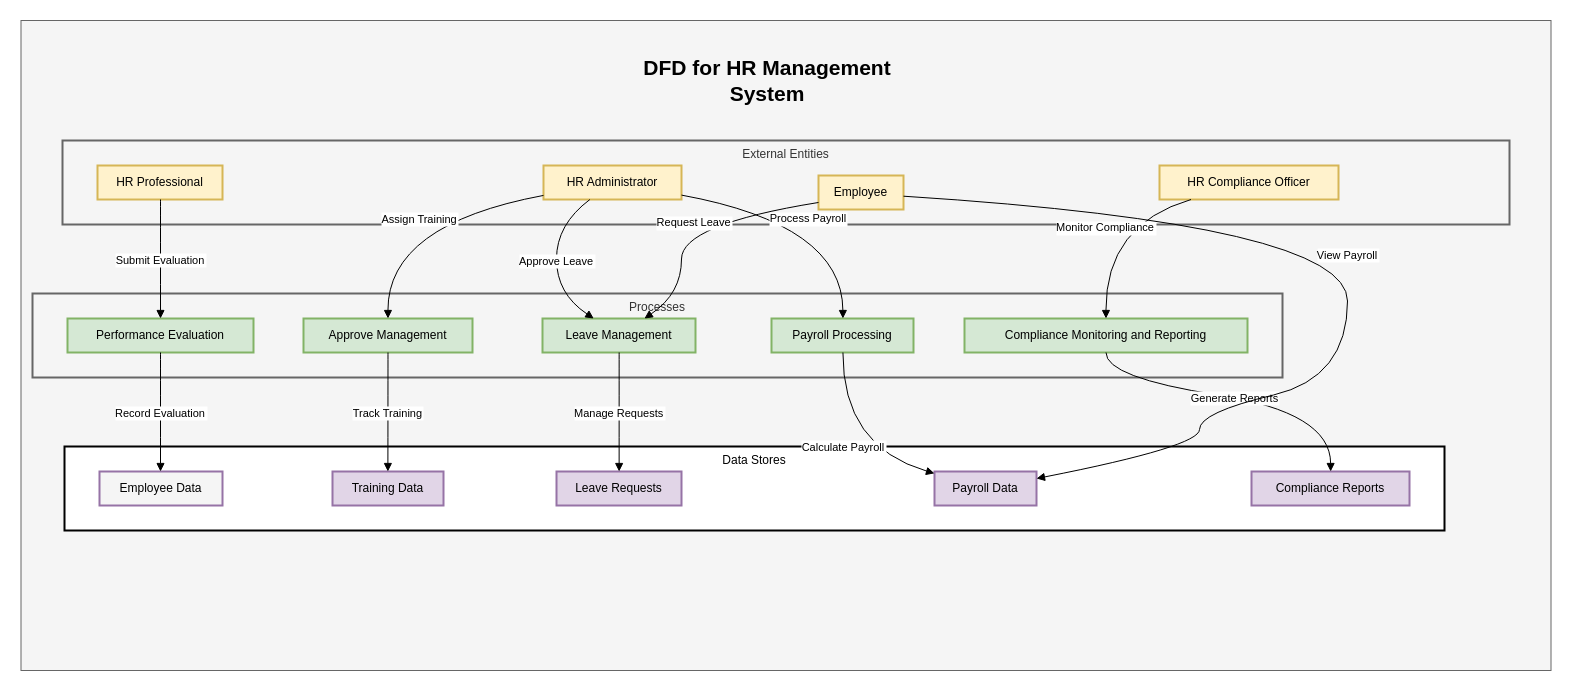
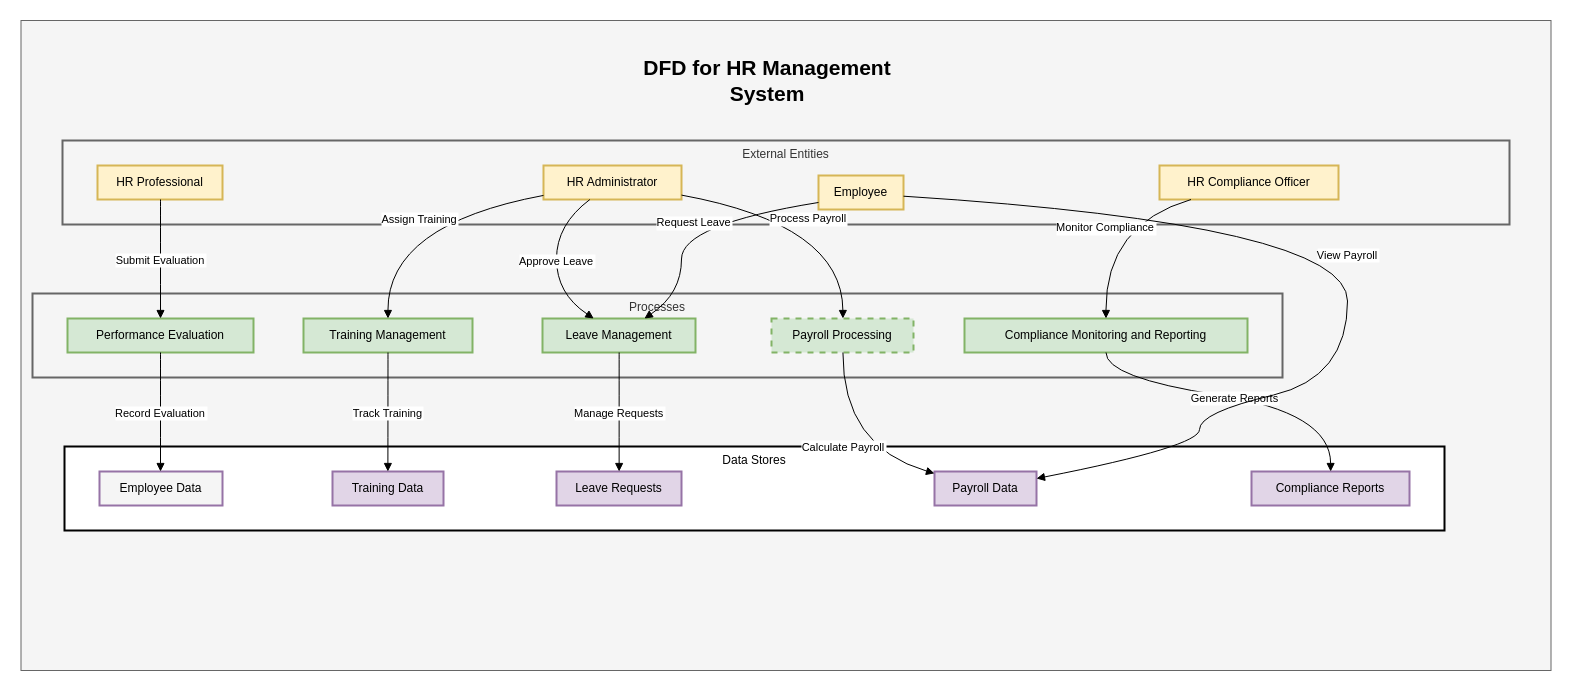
  <mxCell id="0" />
  <mxCell id="1" parent="0" />
  <mxCell id="2" value="" style="rounded=0;whiteSpace=wrap;html=1;fillColor=#f5f5f5;fontColor=#333333;strokeColor=#666666;" parent="1" vertex="1"><mxGeometry x="20.5" y="20" width="1530" height="650" as="geometry" /></mxCell>
  <mxCell id="3" value="Data Stores" style="whiteSpace=wrap;strokeWidth=2;verticalAlign=top;" parent="1" vertex="1"><mxGeometry x="64" y="446" width="1380" height="84" as="geometry" /></mxCell>
  <mxCell id="4" value="Employee Data" style="whiteSpace=wrap;strokeWidth=2;fillColor=#f5f5f5;strokeColor=#9673a6;" parent="1" vertex="1"><mxGeometry x="99" y="471" width="123" height="34" as="geometry" /></mxCell>
  <mxCell id="5" value="Training Data" style="whiteSpace=wrap;strokeWidth=2;fillColor=#e1d5e7;strokeColor=#9673a6;" parent="1" vertex="1"><mxGeometry x="332" y="471" width="111" height="34" as="geometry" /></mxCell>
  <mxCell id="6" value="Leave Requests" style="whiteSpace=wrap;strokeWidth=2;fillColor=#e1d5e7;strokeColor=#9673a6;" parent="1" vertex="1"><mxGeometry x="556" y="471" width="125" height="34" as="geometry" /></mxCell>
  <mxCell id="7" value="Payroll Data" style="whiteSpace=wrap;strokeWidth=2;fillColor=#e1d5e7;strokeColor=#9673a6;" parent="1" vertex="1"><mxGeometry x="934" y="471" width="102" height="34" as="geometry" /></mxCell>
  <mxCell id="8" value="Compliance Reports" style="whiteSpace=wrap;strokeWidth=2;fillColor=#e1d5e7;strokeColor=#9673a6;" parent="1" vertex="1"><mxGeometry x="1251" y="471" width="158" height="34" as="geometry" /></mxCell>
  <mxCell id="9" value="Processes" style="whiteSpace=wrap;strokeWidth=2;verticalAlign=top;fillColor=#f5f5f5;fontColor=#333333;strokeColor=#666666;" parent="1" vertex="1"><mxGeometry x="32" y="293" width="1250" height="84" as="geometry" /></mxCell>
  <mxCell id="10" value="Performance Evaluation" style="whiteSpace=wrap;strokeWidth=2;fillColor=#d5e8d4;strokeColor=#82b366;" parent="1" vertex="1"><mxGeometry x="67" y="318" width="186" height="34" as="geometry" /></mxCell>
- <mxCell id="11" value="Approve Management" style="whiteSpace=wrap;strokeWidth=2;fillColor=#d5e8d4;strokeColor=#82b366;" parent="1" vertex="1"><mxGeometry x="303" y="318" width="169" height="34" as="geometry" /></mxCell>
+ <mxCell id="11" value="Training Management" style="whiteSpace=wrap;strokeWidth=2;fillColor=#d5e8d4;strokeColor=#82b366;" parent="1" vertex="1"><mxGeometry x="303" y="318" width="169" height="34" as="geometry" /></mxCell>
  <mxCell id="12" value="Leave Management" style="whiteSpace=wrap;strokeWidth=2;fillColor=#d5e8d4;strokeColor=#82b366;" parent="1" vertex="1"><mxGeometry x="542" y="318" width="153" height="34" as="geometry" /></mxCell>
- <mxCell id="13" value="Payroll Processing" style="whiteSpace=wrap;strokeWidth=2;fillColor=#d5e8d4;strokeColor=#82b366;" parent="1" vertex="1"><mxGeometry x="771" y="318" width="142" height="34" as="geometry" /></mxCell>
+ <mxCell id="13" value="Payroll Processing" style="whiteSpace=wrap;strokeWidth=2;fillColor=#d5e8d4;strokeColor=#82b366;dashed=1;" parent="1" vertex="1"><mxGeometry x="771" y="318" width="142" height="34" as="geometry" /></mxCell>
  <mxCell id="14" value="Compliance Monitoring and Reporting" style="whiteSpace=wrap;strokeWidth=2;fillColor=#d5e8d4;strokeColor=#82b366;" parent="1" vertex="1"><mxGeometry x="964" y="318" width="283" height="34" as="geometry" /></mxCell>
  <mxCell id="15" value="External Entities" style="whiteSpace=wrap;strokeWidth=2;verticalAlign=top;fillColor=#f5f5f5;fontColor=#333333;strokeColor=#666666;" parent="1" vertex="1"><mxGeometry x="62" y="140" width="1447" height="84" as="geometry" /></mxCell>
  <mxCell id="16" value="HR Professional" style="whiteSpace=wrap;strokeWidth=2;fillColor=#fff2cc;strokeColor=#d6b656;" parent="1" vertex="1"><mxGeometry x="97" y="165" width="125" height="34" as="geometry" /></mxCell>
  <mxCell id="17" value="HR Administrator" style="whiteSpace=wrap;strokeWidth=2;fillColor=#fff2cc;strokeColor=#d6b656;" parent="1" vertex="1"><mxGeometry x="543" y="165" width="138" height="34" as="geometry" /></mxCell>
  <mxCell id="18" value="HR Compliance Officer" style="whiteSpace=wrap;strokeWidth=2;fillColor=#fff2cc;strokeColor=#d6b656;" parent="1" vertex="1"><mxGeometry x="1159" y="165" width="179" height="34" as="geometry" /></mxCell>
  <mxCell id="19" value="Employee" style="whiteSpace=wrap;strokeWidth=2;fillColor=#fff2cc;strokeColor=#d6b656;" parent="1" vertex="1"><mxGeometry x="818" y="175" width="85" height="34" as="geometry" /></mxCell>
  <mxCell id="20" value="Submit Evaluation" style="curved=1;startArrow=none;endArrow=block;exitX=0.504;exitY=1;entryX=0.5;entryY=0;rounded=0;" parent="1" source="16" target="10" edge="1"><mxGeometry relative="1" as="geometry"><Array as="points" /></mxGeometry></mxCell>
  <mxCell id="21" value="Assign Training" style="curved=1;startArrow=none;endArrow=block;exitX=0.001;exitY=0.879;entryX=0.5;entryY=0;rounded=0;" parent="1" source="17" target="11" edge="1"><mxGeometry relative="1" as="geometry"><Array as="points"><mxPoint x="387" y="224" /></Array></mxGeometry></mxCell>
  <mxCell id="22" value="Approve Leave" style="curved=1;startArrow=none;endArrow=block;exitX=0.336;exitY=1;entryX=0.335;entryY=0;rounded=0;" parent="1" source="17" target="12" edge="1"><mxGeometry relative="1" as="geometry"><Array as="points"><mxPoint x="556" y="224" /><mxPoint x="556" y="293" /></Array></mxGeometry></mxCell>
  <mxCell id="23" value="Process Payroll" style="curved=1;startArrow=none;endArrow=block;exitX=0.998;exitY=0.869;entryX=0.503;entryY=0;rounded=0;" parent="1" source="17" target="13" edge="1"><mxGeometry relative="1" as="geometry"><Array as="points"><mxPoint x="842" y="224" /></Array></mxGeometry></mxCell>
  <mxCell id="24" value="Monitor Compliance" style="curved=1;startArrow=none;endArrow=block;exitX=0.176;exitY=1;entryX=0.5;entryY=0;rounded=0;" parent="1" source="18" target="14" edge="1"><mxGeometry relative="1" as="geometry"><Array as="points"><mxPoint x="1105" y="224" /></Array></mxGeometry></mxCell>
  <mxCell id="25" value="Record Evaluation" style="curved=1;startArrow=none;endArrow=block;exitX=0.5;exitY=1;entryX=0.496;entryY=0;rounded=0;" parent="1" source="10" target="4" edge="1"><mxGeometry relative="1" as="geometry"><Array as="points" /></mxGeometry></mxCell>
  <mxCell id="26" value="Track Training" style="curved=1;startArrow=none;endArrow=block;exitX=0.5;exitY=1;entryX=0.499;entryY=0;rounded=0;" parent="1" source="11" target="5" edge="1"><mxGeometry relative="1" as="geometry"><Array as="points" /></mxGeometry></mxCell>
  <mxCell id="27" value="Manage Requests" style="curved=1;startArrow=none;endArrow=block;exitX=0.501;exitY=1;entryX=0.501;entryY=0;rounded=0;" parent="1" source="12" target="6" edge="1"><mxGeometry relative="1" as="geometry"><Array as="points" /></mxGeometry></mxCell>
  <mxCell id="28" value="Calculate Payroll" style="curved=1;startArrow=none;endArrow=block;exitX=0.503;exitY=1;entryX=0.004;entryY=0.059;rounded=0;" parent="1" source="13" target="7" edge="1"><mxGeometry relative="1" as="geometry"><Array as="points"><mxPoint x="842" y="446" /></Array></mxGeometry></mxCell>
  <mxCell id="29" value="Generate Reports" style="curved=1;startArrow=none;endArrow=block;exitX=0.5;exitY=1;entryX=0.501;entryY=0;rounded=0;" parent="1" source="14" target="8" edge="1"><mxGeometry relative="1" as="geometry"><Array as="points"><mxPoint x="1105" y="377" /><mxPoint x="1330" y="412" /></Array></mxGeometry></mxCell>
  <mxCell id="30" value="Request Leave" style="curved=1;startArrow=none;endArrow=block;exitX=0.002;exitY=0.792;entryX=0.666;entryY=0;rounded=0;" parent="1" source="19" target="12" edge="1"><mxGeometry relative="1" as="geometry"><Array as="points"><mxPoint x="681" y="224" /><mxPoint x="681" y="293" /></Array></mxGeometry></mxCell>
  <mxCell id="31" value="View Payroll" style="curved=1;startArrow=none;endArrow=block;exitX=0.998;exitY=0.608;entryX=1.005;entryY=0.204;rounded=0;" parent="1" source="19" target="7" edge="1"><mxGeometry relative="1" as="geometry"><Array as="points"><mxPoint x="1347" y="224" /><mxPoint x="1347" y="377" /><mxPoint x="1199" y="412" /><mxPoint x="1199" y="446" /></Array></mxGeometry></mxCell>
  <mxCell id="32" value="&lt;b&gt;&lt;font style=&quot;font-size: 21px;&quot;&gt;DFD for HR Management System&lt;/font&gt;&lt;/b&gt;" style="text;html=1;align=center;verticalAlign=middle;whiteSpace=wrap;rounded=0;" parent="1" vertex="1"><mxGeometry x="642" y="20" width="250" height="120" as="geometry" /></mxCell>
